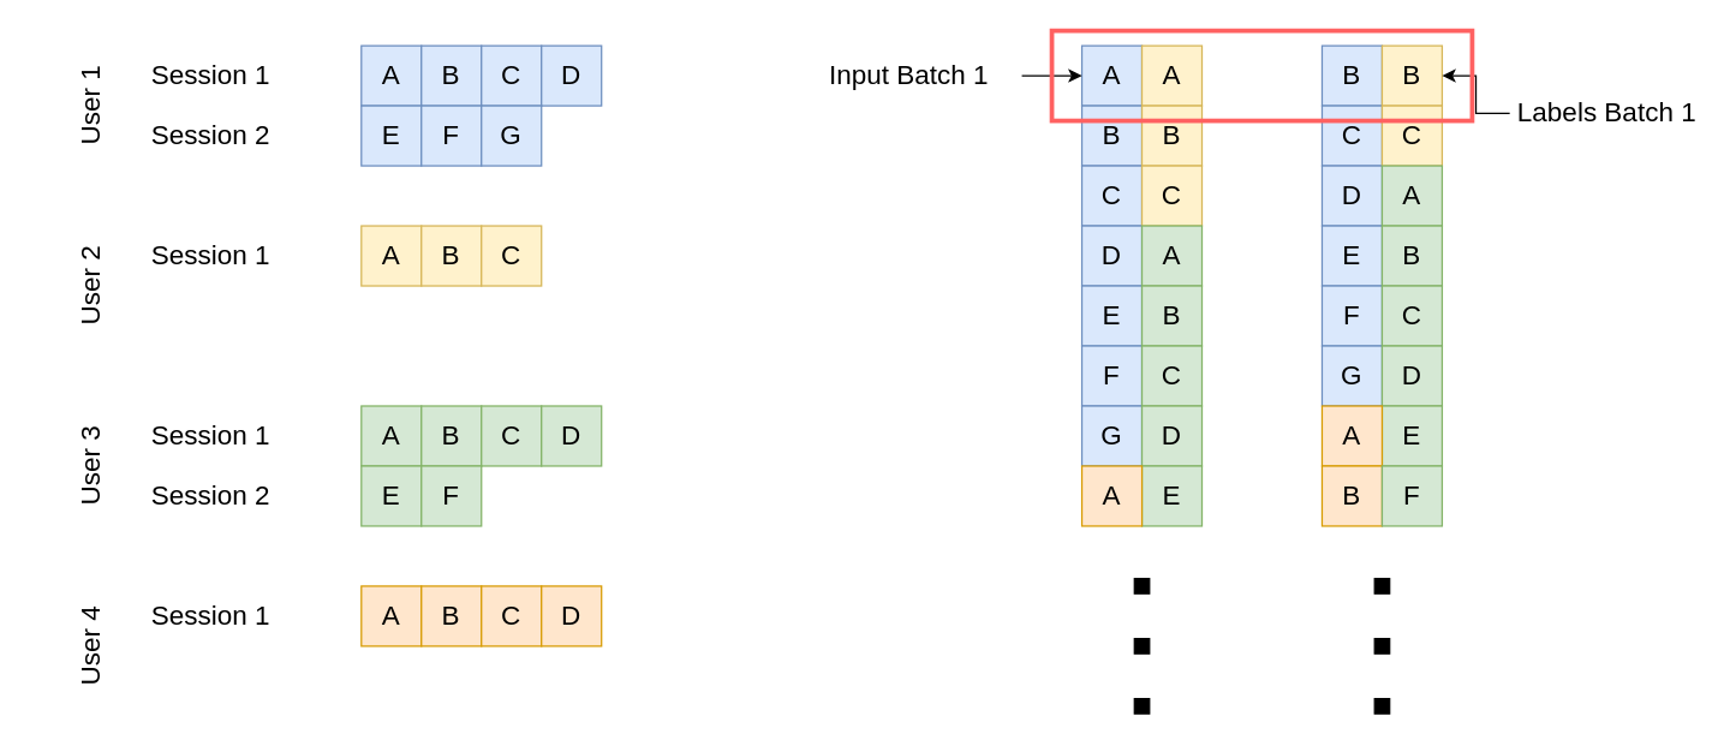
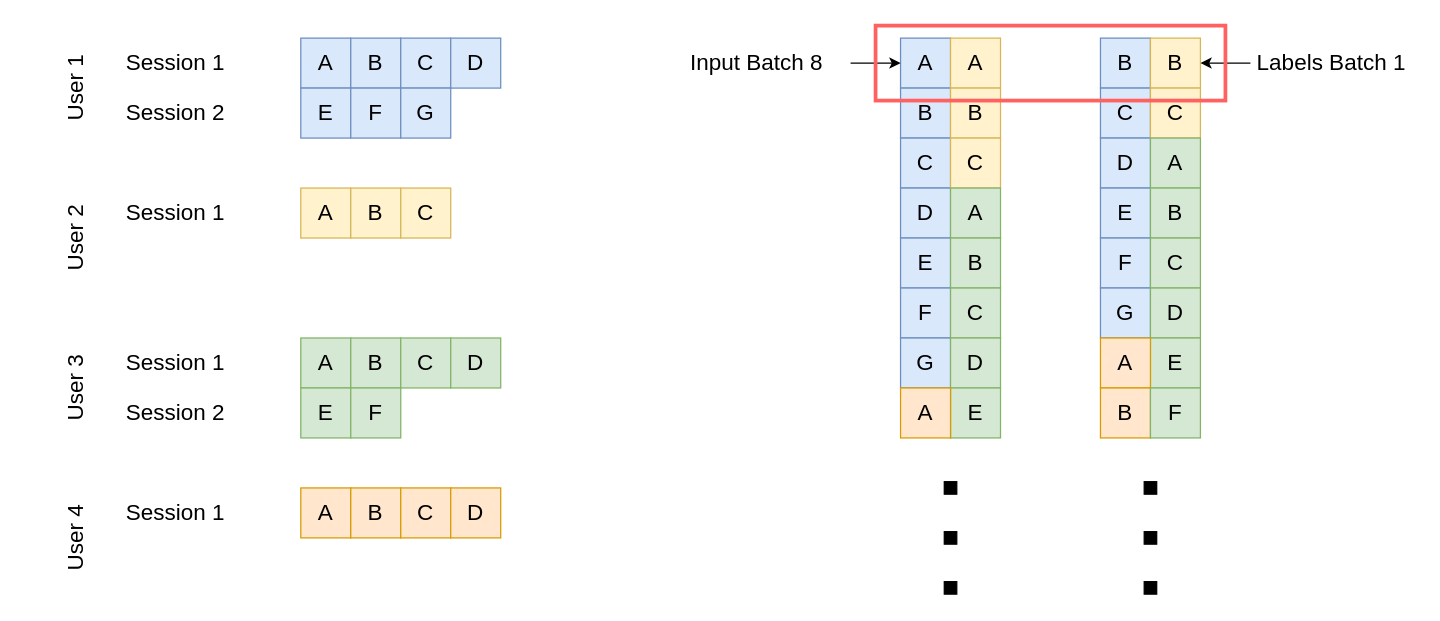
  <mxCell id="0" />
  <mxCell id="1" parent="0" />
  <mxCell id="2" value="A" style="rounded=0;whiteSpace=wrap;html=1;fillColor=#dae8fc;strokeColor=#6c8ebf;fontSize=18;" parent="1" vertex="1"><mxGeometry x="240" y="30" width="40" height="40" as="geometry" /></mxCell>
  <mxCell id="3" value="B" style="rounded=0;whiteSpace=wrap;html=1;fillColor=#dae8fc;strokeColor=#6c8ebf;fontSize=18;" parent="1" vertex="1"><mxGeometry x="280" y="30" width="40" height="40" as="geometry" /></mxCell>
  <mxCell id="4" value="C" style="rounded=0;whiteSpace=wrap;html=1;fillColor=#dae8fc;strokeColor=#6c8ebf;fontSize=18;" parent="1" vertex="1"><mxGeometry x="320" y="30" width="40" height="40" as="geometry" /></mxCell>
  <mxCell id="5" value="D" style="rounded=0;whiteSpace=wrap;html=1;fillColor=#dae8fc;strokeColor=#6c8ebf;fontSize=18;" parent="1" vertex="1"><mxGeometry x="360" y="30" width="40" height="40" as="geometry" /></mxCell>
  <mxCell id="6" value="E" style="rounded=0;whiteSpace=wrap;html=1;fillColor=#dae8fc;strokeColor=#6c8ebf;fontSize=18;" parent="1" vertex="1"><mxGeometry x="240" y="70" width="40" height="40" as="geometry" /></mxCell>
  <mxCell id="7" value="F" style="rounded=0;whiteSpace=wrap;html=1;fillColor=#dae8fc;strokeColor=#6c8ebf;fontSize=18;" parent="1" vertex="1"><mxGeometry x="280" y="70" width="40" height="40" as="geometry" /></mxCell>
  <mxCell id="8" value="G" style="rounded=0;whiteSpace=wrap;html=1;fillColor=#dae8fc;strokeColor=#6c8ebf;fontSize=18;" parent="1" vertex="1"><mxGeometry x="320" y="70" width="40" height="40" as="geometry" /></mxCell>
  <mxCell id="9" value="A" style="rounded=0;whiteSpace=wrap;html=1;fillColor=#fff2cc;strokeColor=#d6b656;fontSize=18;" parent="1" vertex="1"><mxGeometry x="240" y="150" width="40" height="40" as="geometry" /></mxCell>
  <mxCell id="10" value="B" style="rounded=0;whiteSpace=wrap;html=1;fillColor=#fff2cc;strokeColor=#d6b656;fontSize=18;" parent="1" vertex="1"><mxGeometry x="280" y="150" width="40" height="40" as="geometry" /></mxCell>
  <mxCell id="11" value="C" style="rounded=0;whiteSpace=wrap;html=1;fillColor=#fff2cc;strokeColor=#d6b656;fontSize=18;" parent="1" vertex="1"><mxGeometry x="320" y="150" width="40" height="40" as="geometry" /></mxCell>
  <mxCell id="12" value="A" style="rounded=0;whiteSpace=wrap;html=1;fillColor=#d5e8d4;strokeColor=#82b366;fontSize=18;" parent="1" vertex="1"><mxGeometry x="240" y="270" width="40" height="40" as="geometry" /></mxCell>
  <mxCell id="13" value="B" style="rounded=0;whiteSpace=wrap;html=1;fillColor=#d5e8d4;strokeColor=#82b366;fontSize=18;" parent="1" vertex="1"><mxGeometry x="280" y="270" width="40" height="40" as="geometry" /></mxCell>
  <mxCell id="14" value="C" style="rounded=0;whiteSpace=wrap;html=1;fillColor=#d5e8d4;strokeColor=#82b366;fontSize=18;" parent="1" vertex="1"><mxGeometry x="320" y="270" width="40" height="40" as="geometry" /></mxCell>
  <mxCell id="15" value="D" style="rounded=0;whiteSpace=wrap;html=1;fillColor=#d5e8d4;strokeColor=#82b366;fontSize=18;" parent="1" vertex="1"><mxGeometry x="360" y="270" width="40" height="40" as="geometry" /></mxCell>
  <mxCell id="16" value="E" style="rounded=0;whiteSpace=wrap;html=1;fillColor=#d5e8d4;strokeColor=#82b366;fontSize=18;" parent="1" vertex="1"><mxGeometry x="240" y="310" width="40" height="40" as="geometry" /></mxCell>
  <mxCell id="17" value="F" style="rounded=0;whiteSpace=wrap;html=1;fillColor=#d5e8d4;strokeColor=#82b366;fontSize=18;" parent="1" vertex="1"><mxGeometry x="280" y="310" width="40" height="40" as="geometry" /></mxCell>
  <mxCell id="18" value="Session 1" style="text;html=1;strokeColor=none;fillColor=none;align=center;verticalAlign=middle;whiteSpace=wrap;rounded=0;fontSize=18;" parent="1" vertex="1"><mxGeometry x="80" y="30" width="120" height="40" as="geometry" /></mxCell>
  <mxCell id="19" value="Session 2" style="text;html=1;strokeColor=none;fillColor=none;align=center;verticalAlign=middle;whiteSpace=wrap;rounded=0;fontSize=18;" parent="1" vertex="1"><mxGeometry x="80" y="70" width="120" height="40" as="geometry" /></mxCell>
  <mxCell id="20" value="Session 1" style="text;html=1;strokeColor=none;fillColor=none;align=center;verticalAlign=middle;whiteSpace=wrap;rounded=0;fontSize=18;" parent="1" vertex="1"><mxGeometry x="80" y="150" width="120" height="40" as="geometry" /></mxCell>
  <mxCell id="21" value="Session 1" style="text;html=1;strokeColor=none;fillColor=none;align=center;verticalAlign=middle;whiteSpace=wrap;rounded=0;fontSize=18;" parent="1" vertex="1"><mxGeometry x="80" y="270" width="120" height="40" as="geometry" /></mxCell>
  <mxCell id="22" value="Session 2" style="text;html=1;strokeColor=none;fillColor=none;align=center;verticalAlign=middle;whiteSpace=wrap;rounded=0;fontSize=18;" parent="1" vertex="1"><mxGeometry x="80" y="310" width="120" height="40" as="geometry" /></mxCell>
  <mxCell id="23" value="User 1" style="text;html=1;strokeColor=none;fillColor=none;align=center;verticalAlign=middle;whiteSpace=wrap;rounded=0;rotation=-90;fontSize=18;" parent="1" vertex="1"><mxGeometry x="20" y="50" width="80" height="40" as="geometry" /></mxCell>
  <mxCell id="24" value="User 2" style="text;html=1;strokeColor=none;fillColor=none;align=center;verticalAlign=middle;whiteSpace=wrap;rounded=0;rotation=-90;fontSize=18;" parent="1" vertex="1"><mxGeometry x="20" y="170" width="80" height="40" as="geometry" /></mxCell>
  <mxCell id="25" value="User 3" style="text;html=1;strokeColor=none;fillColor=none;align=center;verticalAlign=middle;whiteSpace=wrap;rounded=0;rotation=-90;fontSize=18;" parent="1" vertex="1"><mxGeometry x="20" y="290" width="80" height="40" as="geometry" /></mxCell>
  <mxCell id="26" value="A" style="rounded=0;whiteSpace=wrap;html=1;fillColor=#dae8fc;strokeColor=#6c8ebf;fontSize=18;" parent="1" vertex="1"><mxGeometry x="720" y="30" width="40" height="40" as="geometry" /></mxCell>
  <mxCell id="27" value="B" style="rounded=0;whiteSpace=wrap;html=1;fillColor=#dae8fc;strokeColor=#6c8ebf;fontSize=18;" parent="1" vertex="1"><mxGeometry x="720" y="70" width="40" height="40" as="geometry" /></mxCell>
  <mxCell id="28" value="C" style="rounded=0;whiteSpace=wrap;html=1;fillColor=#dae8fc;strokeColor=#6c8ebf;fontSize=18;" parent="1" vertex="1"><mxGeometry x="720" y="110" width="40" height="40" as="geometry" /></mxCell>
  <mxCell id="29" value="D" style="rounded=0;whiteSpace=wrap;html=1;fillColor=#dae8fc;strokeColor=#6c8ebf;fontSize=18;" parent="1" vertex="1"><mxGeometry x="720" y="150" width="40" height="40" as="geometry" /></mxCell>
  <mxCell id="30" value="E" style="rounded=0;whiteSpace=wrap;html=1;fillColor=#dae8fc;strokeColor=#6c8ebf;fontSize=18;" parent="1" vertex="1"><mxGeometry x="720" y="190" width="40" height="40" as="geometry" /></mxCell>
  <mxCell id="31" value="F" style="rounded=0;whiteSpace=wrap;html=1;fillColor=#dae8fc;strokeColor=#6c8ebf;fontSize=18;" parent="1" vertex="1"><mxGeometry x="720" y="230" width="40" height="40" as="geometry" /></mxCell>
  <mxCell id="32" value="G" style="rounded=0;whiteSpace=wrap;html=1;fillColor=#dae8fc;strokeColor=#6c8ebf;fontSize=18;" parent="1" vertex="1"><mxGeometry x="720" y="270" width="40" height="40" as="geometry" /></mxCell>
  <mxCell id="33" value="A" style="rounded=0;whiteSpace=wrap;html=1;fillColor=#fff2cc;strokeColor=#d6b656;fontSize=18;" parent="1" vertex="1"><mxGeometry x="760" y="30" width="40" height="40" as="geometry" /></mxCell>
  <mxCell id="34" value="B" style="rounded=0;whiteSpace=wrap;html=1;fillColor=#fff2cc;strokeColor=#d6b656;fontSize=18;" parent="1" vertex="1"><mxGeometry x="760" y="70" width="40" height="40" as="geometry" /></mxCell>
  <mxCell id="35" value="C" style="rounded=0;whiteSpace=wrap;html=1;fillColor=#fff2cc;strokeColor=#d6b656;fontSize=18;" parent="1" vertex="1"><mxGeometry x="760" y="110" width="40" height="40" as="geometry" /></mxCell>
  <mxCell id="36" value="A" style="rounded=0;whiteSpace=wrap;html=1;fillColor=#ffe6cc;strokeColor=#d79b00;fontSize=18;" parent="1" vertex="1"><mxGeometry x="240" y="390" width="40" height="40" as="geometry" /></mxCell>
  <mxCell id="37" value="B" style="rounded=0;whiteSpace=wrap;html=1;fillColor=#ffe6cc;strokeColor=#d79b00;fontSize=18;" parent="1" vertex="1"><mxGeometry x="280" y="390" width="40" height="40" as="geometry" /></mxCell>
  <mxCell id="38" value="C" style="rounded=0;whiteSpace=wrap;html=1;fillColor=#ffe6cc;strokeColor=#d79b00;fontSize=18;" parent="1" vertex="1"><mxGeometry x="320" y="390" width="40" height="40" as="geometry" /></mxCell>
  <mxCell id="39" value="Session 1" style="text;html=1;strokeColor=none;fillColor=none;align=center;verticalAlign=middle;whiteSpace=wrap;rounded=0;fontSize=18;" parent="1" vertex="1"><mxGeometry x="80" y="390" width="120" height="40" as="geometry" /></mxCell>
  <mxCell id="40" value="User 4" style="text;html=1;strokeColor=none;fillColor=none;align=center;verticalAlign=middle;whiteSpace=wrap;rounded=0;rotation=-90;fontSize=18;" parent="1" vertex="1"><mxGeometry x="20" y="410" width="80" height="40" as="geometry" /></mxCell>
  <mxCell id="41" value="D" style="rounded=0;whiteSpace=wrap;html=1;fillColor=#ffe6cc;strokeColor=#d79b00;fontSize=18;" parent="1" vertex="1"><mxGeometry x="360" y="390" width="40" height="40" as="geometry" /></mxCell>
  <mxCell id="42" value="A" style="rounded=0;whiteSpace=wrap;html=1;fillColor=#d5e8d4;strokeColor=#82b366;fontSize=18;" parent="1" vertex="1"><mxGeometry x="760" y="150" width="40" height="40" as="geometry" /></mxCell>
  <mxCell id="43" value="B" style="rounded=0;whiteSpace=wrap;html=1;fillColor=#d5e8d4;strokeColor=#82b366;fontSize=18;" parent="1" vertex="1"><mxGeometry x="760" y="190" width="40" height="40" as="geometry" /></mxCell>
  <mxCell id="44" value="C" style="rounded=0;whiteSpace=wrap;html=1;fillColor=#d5e8d4;strokeColor=#82b366;fontSize=18;" parent="1" vertex="1"><mxGeometry x="760" y="230" width="40" height="40" as="geometry" /></mxCell>
  <mxCell id="45" value="D" style="rounded=0;whiteSpace=wrap;html=1;fillColor=#d5e8d4;strokeColor=#82b366;fontSize=18;" parent="1" vertex="1"><mxGeometry x="760" y="270" width="40" height="40" as="geometry" /></mxCell>
  <mxCell id="46" value="E" style="rounded=0;whiteSpace=wrap;html=1;fillColor=#d5e8d4;strokeColor=#82b366;fontSize=18;" parent="1" vertex="1"><mxGeometry x="760" y="310" width="40" height="40" as="geometry" /></mxCell>
  <mxCell id="47" value="A" style="rounded=0;whiteSpace=wrap;html=1;fillColor=#ffe6cc;strokeColor=#d79b00;fontSize=18;" parent="1" vertex="1"><mxGeometry x="720" y="310" width="40" height="40" as="geometry" /></mxCell>
  <mxCell id="48" value="B" style="rounded=0;whiteSpace=wrap;html=1;fillColor=#dae8fc;strokeColor=#6c8ebf;fontSize=18;" parent="1" vertex="1"><mxGeometry x="880" y="30" width="40" height="40" as="geometry" /></mxCell>
  <mxCell id="49" value="C" style="rounded=0;whiteSpace=wrap;html=1;fillColor=#dae8fc;strokeColor=#6c8ebf;fontSize=18;" parent="1" vertex="1"><mxGeometry x="880" y="70" width="40" height="40" as="geometry" /></mxCell>
  <mxCell id="50" value="D" style="rounded=0;whiteSpace=wrap;html=1;fillColor=#dae8fc;strokeColor=#6c8ebf;fontSize=18;" parent="1" vertex="1"><mxGeometry x="880" y="110" width="40" height="40" as="geometry" /></mxCell>
  <mxCell id="51" value="E" style="rounded=0;whiteSpace=wrap;html=1;fillColor=#dae8fc;strokeColor=#6c8ebf;fontSize=18;" parent="1" vertex="1"><mxGeometry x="880" y="150" width="40" height="40" as="geometry" /></mxCell>
  <mxCell id="52" value="F" style="rounded=0;whiteSpace=wrap;html=1;fillColor=#dae8fc;strokeColor=#6c8ebf;fontSize=18;" parent="1" vertex="1"><mxGeometry x="880" y="190" width="40" height="40" as="geometry" /></mxCell>
  <mxCell id="53" value="G" style="rounded=0;whiteSpace=wrap;html=1;fillColor=#dae8fc;strokeColor=#6c8ebf;fontSize=18;" parent="1" vertex="1"><mxGeometry x="880" y="230" width="40" height="40" as="geometry" /></mxCell>
  <mxCell id="54" value="B" style="rounded=0;whiteSpace=wrap;html=1;fillColor=#fff2cc;strokeColor=#d6b656;fontSize=18;" parent="1" vertex="1"><mxGeometry x="920" y="30" width="40" height="40" as="geometry" /></mxCell>
  <mxCell id="55" value="C" style="rounded=0;whiteSpace=wrap;html=1;fillColor=#fff2cc;strokeColor=#d6b656;fontSize=18;" parent="1" vertex="1"><mxGeometry x="920" y="70" width="40" height="40" as="geometry" /></mxCell>
  <mxCell id="56" value="A" style="rounded=0;whiteSpace=wrap;html=1;fillColor=#d5e8d4;strokeColor=#82b366;fontSize=18;" parent="1" vertex="1"><mxGeometry x="920" y="110" width="40" height="40" as="geometry" /></mxCell>
  <mxCell id="57" value="B" style="rounded=0;whiteSpace=wrap;html=1;fillColor=#d5e8d4;strokeColor=#82b366;fontSize=18;" parent="1" vertex="1"><mxGeometry x="920" y="150" width="40" height="40" as="geometry" /></mxCell>
  <mxCell id="58" value="C" style="rounded=0;whiteSpace=wrap;html=1;fillColor=#d5e8d4;strokeColor=#82b366;fontSize=18;" parent="1" vertex="1"><mxGeometry x="920" y="190" width="40" height="40" as="geometry" /></mxCell>
  <mxCell id="59" value="D" style="rounded=0;whiteSpace=wrap;html=1;fillColor=#d5e8d4;strokeColor=#82b366;fontSize=18;" parent="1" vertex="1"><mxGeometry x="920" y="230" width="40" height="40" as="geometry" /></mxCell>
  <mxCell id="60" value="E" style="rounded=0;whiteSpace=wrap;html=1;fillColor=#d5e8d4;strokeColor=#82b366;fontSize=18;" parent="1" vertex="1"><mxGeometry x="920" y="270" width="40" height="40" as="geometry" /></mxCell>
  <mxCell id="61" value="A" style="rounded=0;whiteSpace=wrap;html=1;fillColor=#ffe6cc;strokeColor=#d79b00;fontSize=18;" parent="1" vertex="1"><mxGeometry x="880" y="270" width="40" height="40" as="geometry" /></mxCell>
  <mxCell id="62" value="B" style="rounded=0;whiteSpace=wrap;html=1;fillColor=#ffe6cc;strokeColor=#d79b00;fontSize=18;" parent="1" vertex="1"><mxGeometry x="880" y="310" width="40" height="40" as="geometry" /></mxCell>
  <mxCell id="63" value="F" style="rounded=0;whiteSpace=wrap;html=1;fillColor=#d5e8d4;strokeColor=#82b366;fontSize=18;" parent="1" vertex="1"><mxGeometry x="920" y="310" width="40" height="40" as="geometry" /></mxCell>
  <mxCell id="64" value="" style="rounded=0;whiteSpace=wrap;html=1;fontSize=18;fillColor=#000000;" parent="1" vertex="1"><mxGeometry x="755" y="385" width="10" height="10" as="geometry" /></mxCell>
  <mxCell id="65" value="" style="rounded=0;whiteSpace=wrap;html=1;fontSize=18;fillColor=#000000;" parent="1" vertex="1"><mxGeometry x="755" y="425" width="10" height="10" as="geometry" /></mxCell>
  <mxCell id="66" value="" style="rounded=0;whiteSpace=wrap;html=1;fontSize=18;fillColor=#000000;" parent="1" vertex="1"><mxGeometry x="755" y="465" width="10" height="10" as="geometry" /></mxCell>
  <mxCell id="67" value="" style="rounded=0;whiteSpace=wrap;html=1;fontSize=18;fillColor=#000000;" parent="1" vertex="1"><mxGeometry x="915" y="385" width="10" height="10" as="geometry" /></mxCell>
  <mxCell id="68" value="" style="rounded=0;whiteSpace=wrap;html=1;fontSize=18;fillColor=#000000;" parent="1" vertex="1"><mxGeometry x="915" y="425" width="10" height="10" as="geometry" /></mxCell>
  <mxCell id="69" value="" style="rounded=0;whiteSpace=wrap;html=1;fontSize=18;fillColor=#000000;" parent="1" vertex="1"><mxGeometry x="915" y="465" width="10" height="10" as="geometry" /></mxCell>
  <mxCell id="70" style="edgeStyle=orthogonalEdgeStyle;rounded=0;orthogonalLoop=1;jettySize=auto;html=1;exitX=1;exitY=0.5;exitDx=0;exitDy=0;entryX=0;entryY=0.5;entryDx=0;entryDy=0;fontSize=18;" parent="1" source="71" target="26" edge="1"><mxGeometry relative="1" as="geometry" /></mxCell>
- <mxCell id="71" value="Input Batch 1" style="text;html=1;strokeColor=none;fillColor=none;align=center;verticalAlign=middle;whiteSpace=wrap;rounded=0;fontSize=18;" parent="1" vertex="1"><mxGeometry x="530" y="30" width="150" height="40" as="geometry" /></mxCell>
+ <mxCell id="71" value="Input Batch 8" style="text;html=1;strokeColor=none;fillColor=none;align=center;verticalAlign=middle;whiteSpace=wrap;rounded=0;fontSize=18;" parent="1" vertex="1"><mxGeometry x="530" y="30" width="150" height="40" as="geometry" /></mxCell>
  <mxCell id="72" style="edgeStyle=orthogonalEdgeStyle;rounded=0;orthogonalLoop=1;jettySize=auto;html=1;exitX=0;exitY=0.5;exitDx=0;exitDy=0;entryX=1;entryY=0.5;entryDx=0;entryDy=0;fontSize=18;" parent="1" source="73" target="54" edge="1"><mxGeometry relative="1" as="geometry" /></mxCell>
- <mxCell id="73" value="Labels Batch 1" style="text;html=1;strokeColor=none;fillColor=none;align=center;verticalAlign=middle;whiteSpace=wrap;rounded=0;fontSize=18;" parent="1" vertex="1"><mxGeometry x="1005" y="55" width="130" height="40" as="geometry" /></mxCell>
+ <mxCell id="73" value="Labels Batch 1" style="text;html=1;strokeColor=none;fillColor=none;align=center;verticalAlign=middle;whiteSpace=wrap;rounded=0;fontSize=18;" parent="1" vertex="1"><mxGeometry x="1000" y="30" width="130" height="40" as="geometry" /></mxCell>
  <mxCell id="74" value="" style="rounded=0;whiteSpace=wrap;html=1;fillColor=none;fontSize=18;strokeWidth=3;strokeColor=#FF6161;" parent="1" vertex="1"><mxGeometry x="700" y="20" width="280" height="60" as="geometry" /></mxCell>
